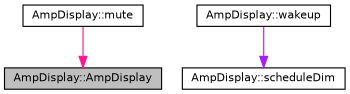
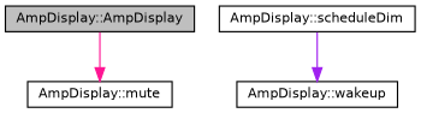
  digraph {
    rankdir=TB
    node [color=black fillcolor=white fontname=Helvetica fontsize=10 shape=record style=filled]
    edge [fontname=Helvetica fontsize=10 labelfontname=Helvetica labelfontsize=10 style=solid]
    n1 [fillcolor=grey75 fontcolor=black height=0.2 label="AmpDisplay::AmpDisplay" width=0.4]
    n2 [height=0.2 label="AmpDisplay::mute" width=0.4]
    n3 [height=0.2 label="AmpDisplay::wakeup" width=0.4]
    n4 [height=0.2 label="AmpDisplay::scheduleDim" width=0.4]
-   n2 -> n1 [color=deeppink]
-   n3 -> n4 [color=purple]
+   n1 -> n2 [color=deeppink]
+   n4 -> n3 [color=purple]
  }
